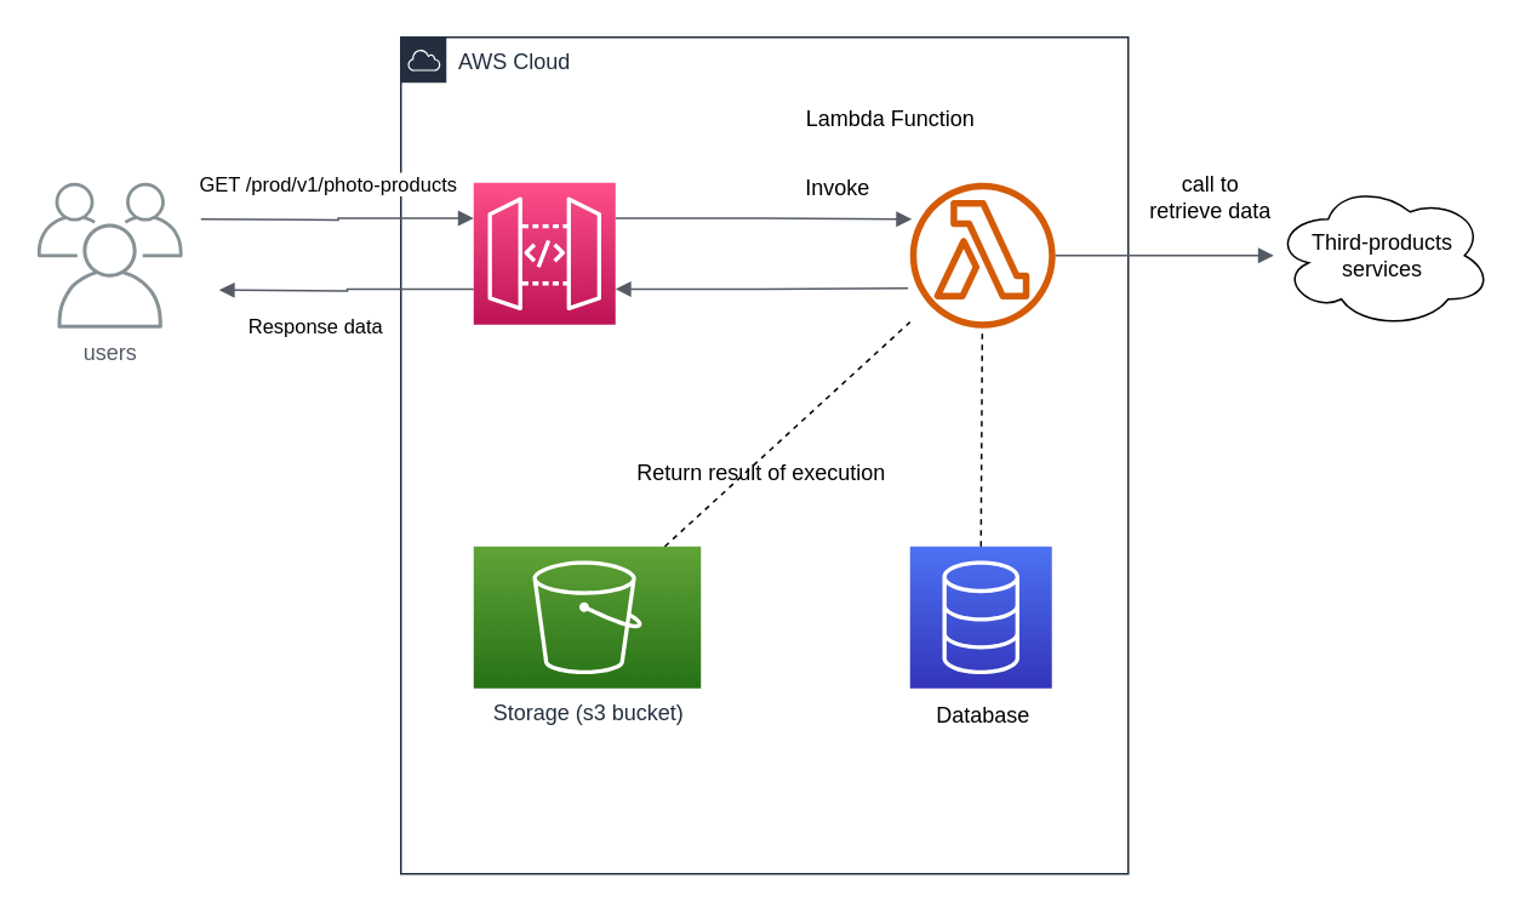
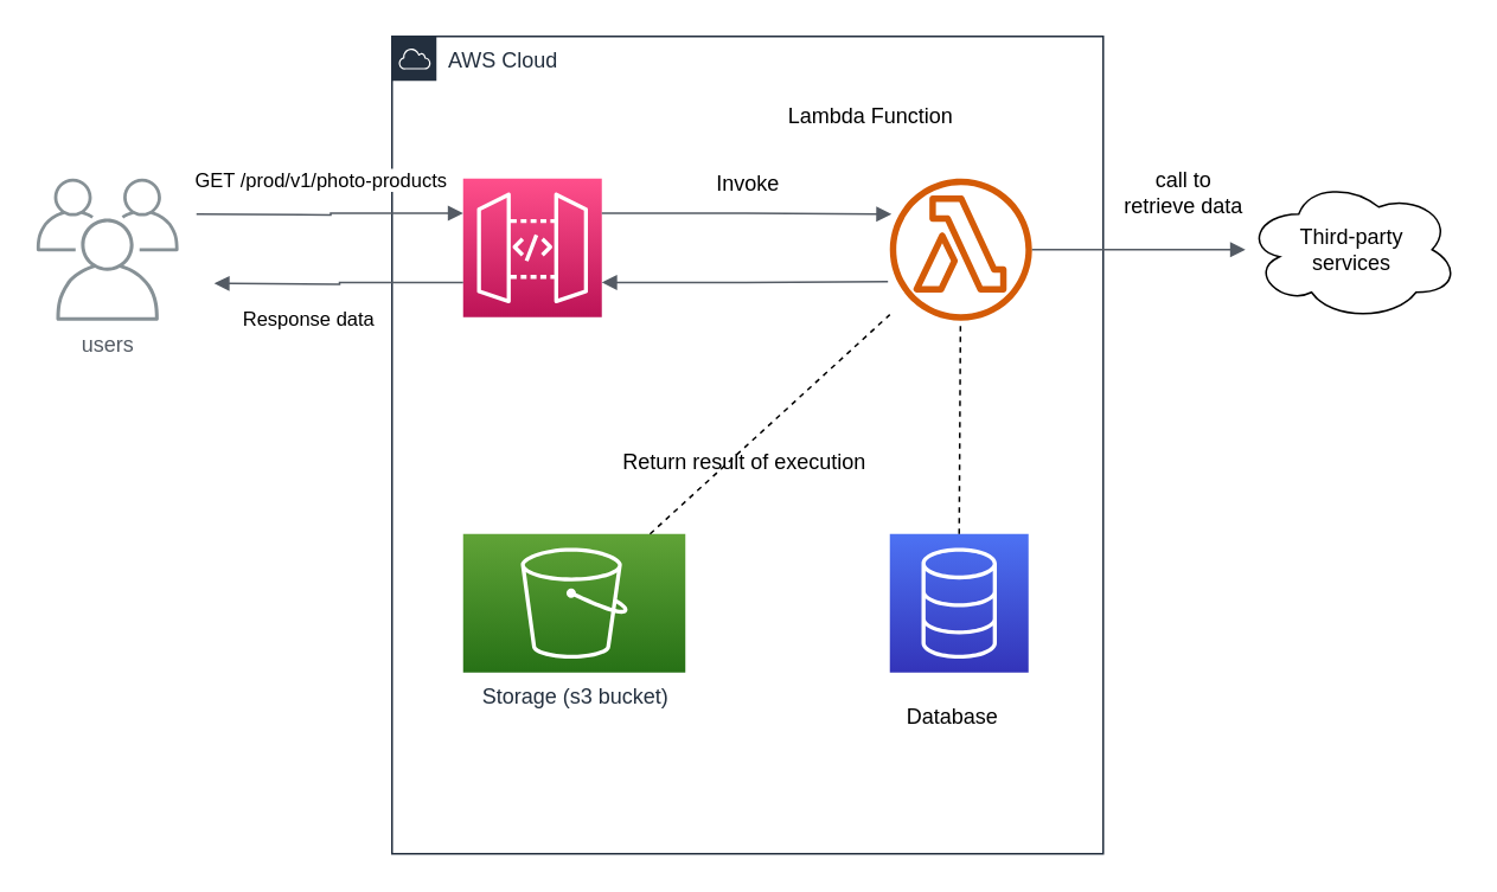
  <mxCell id="0" />
  <mxCell id="1" parent="0" />
  <mxCell id="2" value="AWS Cloud" style="points=[[0,0],[0.25,0],[0.5,0],[0.75,0],[1,0],[1,0.25],[1,0.5],[1,0.75],[1,1],[0.75,1],[0.5,1],[0.25,1],[0,1],[0,0.75],[0,0.5],[0,0.25]];outlineConnect=0;gradientColor=none;html=1;whiteSpace=wrap;fontSize=12;fontStyle=0;container=1;pointerEvents=0;collapsible=0;recursiveResize=0;shape=mxgraph.aws4.group;grIcon=mxgraph.aws4.group_aws_cloud;strokeColor=#232F3E;fillColor=none;verticalAlign=top;align=left;spacingLeft=30;fontColor=#232F3E;dashed=0;" vertex="1" parent="1"><mxGeometry x="220" y="20" width="400" height="460" as="geometry" /></mxCell>
  <mxCell id="3" value="" style="sketch=0;points=[[0,0,0],[0.25,0,0],[0.5,0,0],[0.75,0,0],[1,0,0],[0,1,0],[0.25,1,0],[0.5,1,0],[0.75,1,0],[1,1,0],[0,0.25,0],[0,0.5,0],[0,0.75,0],[1,0.25,0],[1,0.5,0],[1,0.75,0]];outlineConnect=0;fontColor=#232F3E;gradientColor=#FF4F8B;gradientDirection=north;fillColor=#BC1356;strokeColor=#ffffff;dashed=0;verticalLabelPosition=bottom;verticalAlign=top;align=center;html=1;fontSize=12;fontStyle=0;aspect=fixed;shape=mxgraph.aws4.resourceIcon;resIcon=mxgraph.aws4.api_gateway;" vertex="1" parent="2"><mxGeometry x="40" y="80" width="78" height="78" as="geometry" /></mxCell>
  <mxCell id="4" value="" style="sketch=0;outlineConnect=0;fontColor=#232F3E;gradientColor=none;fillColor=#D45B07;strokeColor=none;dashed=0;verticalLabelPosition=bottom;verticalAlign=top;align=center;html=1;fontSize=12;fontStyle=0;aspect=fixed;pointerEvents=1;shape=mxgraph.aws4.lambda_function;" vertex="1" parent="2"><mxGeometry x="280" y="80" width="80" height="80" as="geometry" /></mxCell>
  <mxCell id="5" value="Storage (s3 bucket)" style="sketch=0;points=[[0,0,0],[0.25,0,0],[0.5,0,0],[0.75,0,0],[1,0,0],[0,1,0],[0.25,1,0],[0.5,1,0],[0.75,1,0],[1,1,0],[0,0.25,0],[0,0.5,0],[0,0.75,0],[1,0.25,0],[1,0.5,0],[1,0.75,0]];outlineConnect=0;fontColor=#232F3E;gradientColor=#60A337;gradientDirection=north;fillColor=#277116;strokeColor=#ffffff;dashed=0;verticalLabelPosition=bottom;verticalAlign=top;align=center;html=1;fontSize=12;fontStyle=0;aspect=fixed;shape=mxgraph.aws4.resourceIcon;resIcon=mxgraph.aws4.s3;" vertex="1" parent="2"><mxGeometry x="40" y="280" width="125" height="78" as="geometry" /></mxCell>
  <mxCell id="6" value="" style="sketch=0;points=[[0,0,0],[0.25,0,0],[0.5,0,0],[0.75,0,0],[1,0,0],[0,1,0],[0.25,1,0],[0.5,1,0],[0.75,1,0],[1,1,0],[0,0.25,0],[0,0.5,0],[0,0.75,0],[1,0.25,0],[1,0.5,0],[1,0.75,0]];outlineConnect=0;fontColor=#232F3E;gradientColor=#4D72F3;gradientDirection=north;fillColor=#3334B9;strokeColor=#ffffff;dashed=0;verticalLabelPosition=bottom;verticalAlign=top;align=center;html=1;fontSize=12;fontStyle=0;aspect=fixed;shape=mxgraph.aws4.resourceIcon;resIcon=mxgraph.aws4.database;" vertex="1" parent="2"><mxGeometry x="280" y="280" width="78" height="78" as="geometry" /></mxCell>
  <mxCell id="7" value="" style="endArrow=none;dashed=1;html=1;rounded=0;" edge="1" parent="2" source="5" target="4"><mxGeometry width="50" height="50" relative="1" as="geometry"><mxPoint x="160" y="320" as="sourcePoint" /><mxPoint x="210" y="270" as="targetPoint" /></mxGeometry></mxCell>
  <mxCell id="8" value="" style="endArrow=none;dashed=1;html=1;rounded=0;exitX=0.5;exitY=0;exitDx=0;exitDy=0;exitPerimeter=0;" edge="1" parent="2" source="6" target="4"><mxGeometry width="50" height="50" relative="1" as="geometry"><mxPoint x="270" y="240" as="sourcePoint" /><mxPoint x="320" y="190" as="targetPoint" /></mxGeometry></mxCell>
  <mxCell id="9" value="" style="edgeStyle=orthogonalEdgeStyle;html=1;endArrow=block;elbow=vertical;startArrow=none;endFill=1;strokeColor=#545B64;rounded=0;exitX=1;exitY=0.25;exitDx=0;exitDy=0;exitPerimeter=0;entryX=0.012;entryY=0.25;entryDx=0;entryDy=0;entryPerimeter=0;" edge="1" parent="2" source="3" target="4"><mxGeometry width="100" relative="1" as="geometry"><mxPoint x="130" y="120" as="sourcePoint" /><mxPoint x="230" y="120" as="targetPoint" /></mxGeometry></mxCell>
  <mxCell id="10" value="Lambda Function" style="text;html=1;align=center;verticalAlign=middle;resizable=0;points=[];autosize=1;strokeColor=none;fillColor=none;" vertex="1" parent="2"><mxGeometry x="209" y="30" width="120" height="30" as="geometry" /></mxCell>
  <mxCell id="11" value="" style="edgeStyle=orthogonalEdgeStyle;html=1;endArrow=none;elbow=vertical;startArrow=block;startFill=1;strokeColor=#545B64;rounded=0;entryX=-0.013;entryY=0.725;entryDx=0;entryDy=0;entryPerimeter=0;exitX=1;exitY=0.75;exitDx=0;exitDy=0;exitPerimeter=0;" edge="1" parent="2" source="3" target="4"><mxGeometry width="100" relative="1" as="geometry"><mxPoint x="130" y="120" as="sourcePoint" /><mxPoint x="230" y="120" as="targetPoint" /></mxGeometry></mxCell>
  <mxCell id="12" value="Return result of execution" style="text;html=1;align=center;verticalAlign=middle;resizable=0;points=[];autosize=1;strokeColor=none;fillColor=none;" vertex="1" parent="2"><mxGeometry x="118" y="225" width="160" height="30" as="geometry" /></mxCell>
- <mxCell id="13" value="Database" style="text;html=1;align=center;verticalAlign=middle;resizable=0;points=[];autosize=1;strokeColor=none;fillColor=none;" vertex="1" parent="2"><mxGeometry x="285" y="358" width="70" height="30" as="geometry" /></mxCell>
+ <mxCell id="13" value="Database" style="text;html=1;align=center;verticalAlign=middle;resizable=0;points=[];autosize=1;strokeColor=none;fillColor=none;" vertex="1" parent="2"><mxGeometry x="280" y="368" width="70" height="30" as="geometry" /></mxCell>
  <mxCell id="14" value="users" style="sketch=0;outlineConnect=0;gradientColor=none;fontColor=#545B64;strokeColor=none;fillColor=#879196;dashed=0;verticalLabelPosition=bottom;verticalAlign=top;align=center;html=1;fontSize=12;fontStyle=0;aspect=fixed;shape=mxgraph.aws4.illustration_users;pointerEvents=1" vertex="1" parent="1"><mxGeometry x="20" y="100" width="80" height="80" as="geometry" /></mxCell>
- <mxCell id="15" value="Third-products &lt;br&gt;services" style="ellipse;shape=cloud;whiteSpace=wrap;html=1;" vertex="1" parent="1"><mxGeometry x="700" y="100" width="120" height="80" as="geometry" /></mxCell>
+ <mxCell id="15" value="Third-party &lt;br&gt;services" style="ellipse;shape=cloud;whiteSpace=wrap;html=1;" vertex="1" parent="1"><mxGeometry x="700" y="100" width="120" height="80" as="geometry" /></mxCell>
  <mxCell id="16" value="" style="edgeStyle=orthogonalEdgeStyle;html=1;endArrow=none;elbow=vertical;startArrow=block;startFill=1;strokeColor=#545B64;rounded=0;entryX=0;entryY=0.75;entryDx=0;entryDy=0;entryPerimeter=0;" edge="1" parent="1" target="3"><mxGeometry width="100" relative="1" as="geometry"><mxPoint x="120" y="159" as="sourcePoint" /><mxPoint x="450" y="310" as="targetPoint" /></mxGeometry></mxCell>
  <mxCell id="17" value="Response data" style="edgeLabel;html=1;align=center;verticalAlign=middle;resizable=0;points=[];" vertex="1" connectable="0" parent="16"><mxGeometry x="-0.248" y="-2" relative="1" as="geometry"><mxPoint y="17" as="offset" /></mxGeometry></mxCell>
  <mxCell id="18" value="" style="edgeStyle=orthogonalEdgeStyle;html=1;endArrow=block;elbow=vertical;startArrow=none;endFill=1;strokeColor=#545B64;rounded=0;entryX=0;entryY=0.25;entryDx=0;entryDy=0;entryPerimeter=0;" edge="1" parent="1" target="3"><mxGeometry width="100" relative="1" as="geometry"><mxPoint x="110" y="120" as="sourcePoint" /><mxPoint x="250" y="120" as="targetPoint" /></mxGeometry></mxCell>
  <mxCell id="19" value="GET /prod/v1/photo-products" style="edgeLabel;html=1;align=center;verticalAlign=middle;resizable=0;points=[];" vertex="1" connectable="0" parent="18"><mxGeometry x="-0.364" y="-2" relative="1" as="geometry"><mxPoint x="22" y="-22" as="offset" /></mxGeometry></mxCell>
- <mxCell id="20" value="Invoke" style="text;html=1;align=center;verticalAlign=middle;resizable=0;points=[];autosize=1;strokeColor=none;fillColor=none;" vertex="1" parent="1"><mxGeometry x="430" y="88" width="60" height="30" as="geometry" /></mxCell>
+ <mxCell id="20" value="Invoke" style="text;html=1;align=center;verticalAlign=middle;resizable=0;points=[];autosize=1;strokeColor=none;fillColor=none;" vertex="1" parent="1"><mxGeometry x="390" y="88" width="60" height="30" as="geometry" /></mxCell>
  <mxCell id="21" value="" style="edgeStyle=orthogonalEdgeStyle;html=1;endArrow=block;elbow=vertical;startArrow=none;endFill=1;strokeColor=#545B64;rounded=0;" edge="1" parent="1" source="4" target="15"><mxGeometry width="100" relative="1" as="geometry"><mxPoint x="350" y="140" as="sourcePoint" /><mxPoint x="450" y="140" as="targetPoint" /></mxGeometry></mxCell>
  <mxCell id="22" value="call to &lt;br&gt;retrieve data" style="text;html=1;align=center;verticalAlign=middle;resizable=0;points=[];autosize=1;strokeColor=none;fillColor=none;" vertex="1" parent="1"><mxGeometry x="620" y="88" width="90" height="40" as="geometry" /></mxCell>
